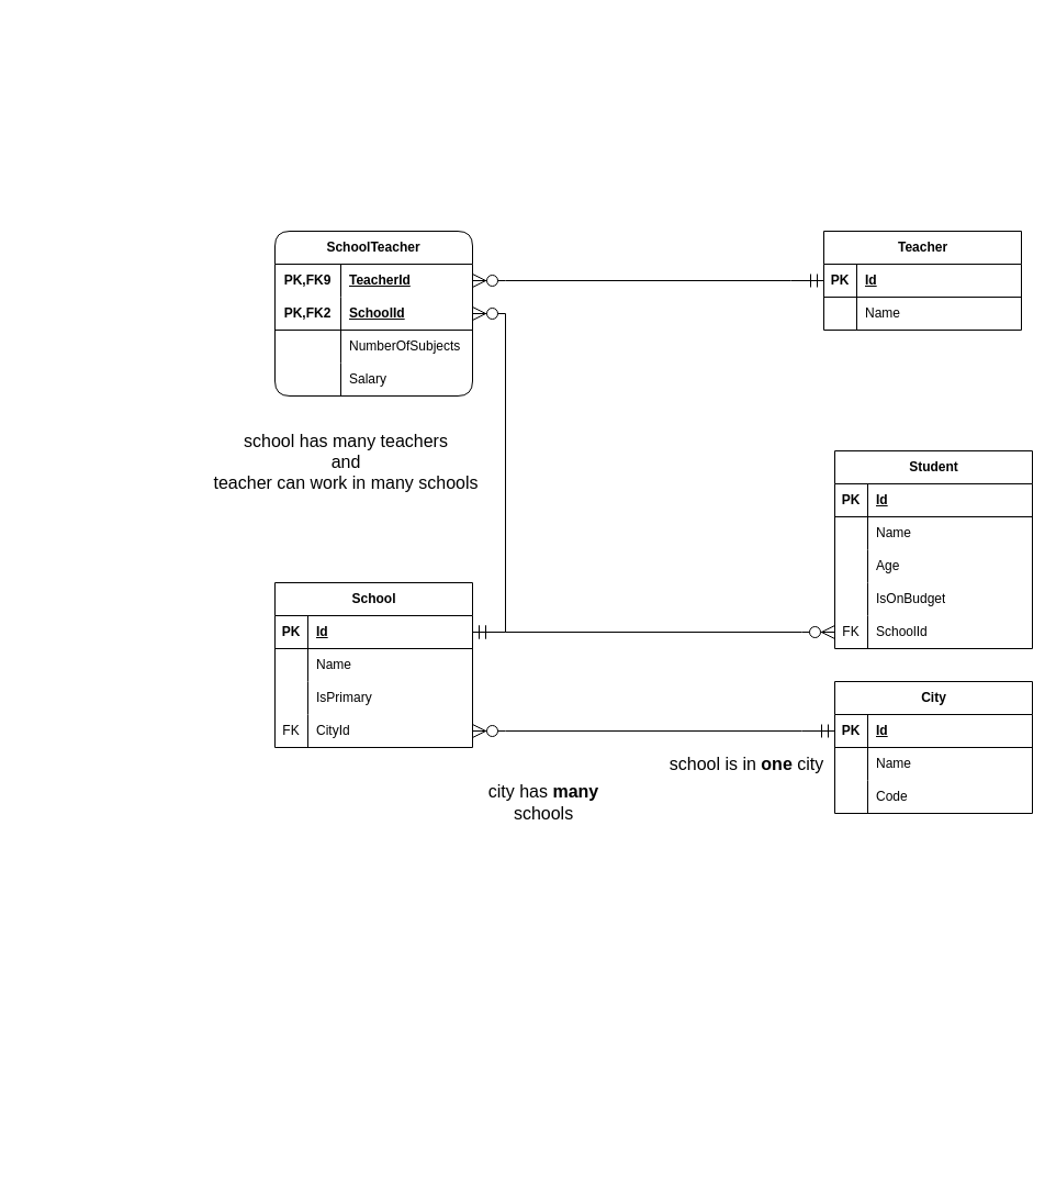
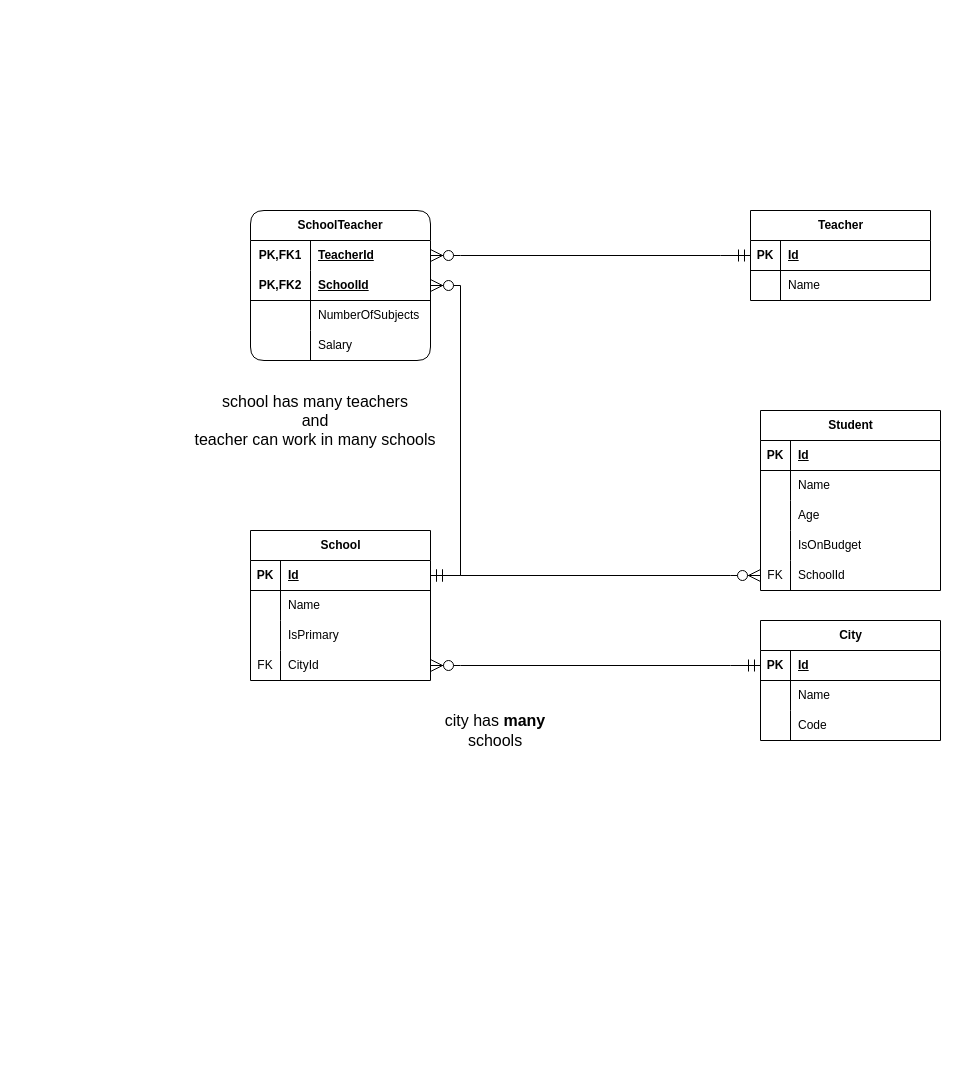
  <mxCell id="0" />
  <mxCell id="1" parent="0" />
  <mxCell id="2" value="City" style="shape=table;startSize=30;container=1;collapsible=1;childLayout=tableLayout;fixedRows=1;rowLines=0;fontStyle=1;align=center;resizeLast=1;html=1;" parent="1" vertex="1"><mxGeometry x="760" y="620" width="180" height="120" as="geometry"><mxRectangle x="580" y="240" width="60" height="30" as="alternateBounds" /></mxGeometry></mxCell>
  <mxCell id="3" value="" style="shape=tableRow;horizontal=0;startSize=0;swimlaneHead=0;swimlaneBody=0;fillColor=none;collapsible=0;dropTarget=0;points=[[0,0.5],[1,0.5]];portConstraint=eastwest;top=0;left=0;right=0;bottom=1;" parent="2" vertex="1"><mxGeometry y="30" width="180" height="30" as="geometry" /></mxCell>
  <mxCell id="4" value="PK" style="shape=partialRectangle;connectable=0;fillColor=none;top=0;left=0;bottom=0;right=0;fontStyle=1;overflow=hidden;whiteSpace=wrap;html=1;" parent="3" vertex="1"><mxGeometry width="30" height="30" as="geometry"><mxRectangle width="30" height="30" as="alternateBounds" /></mxGeometry></mxCell>
  <mxCell id="5" value="Id" style="shape=partialRectangle;connectable=0;fillColor=none;top=0;left=0;bottom=0;right=0;align=left;spacingLeft=6;fontStyle=5;overflow=hidden;whiteSpace=wrap;html=1;" parent="3" vertex="1"><mxGeometry x="30" width="150" height="30" as="geometry"><mxRectangle width="150" height="30" as="alternateBounds" /></mxGeometry></mxCell>
  <mxCell id="6" value="" style="shape=tableRow;horizontal=0;startSize=0;swimlaneHead=0;swimlaneBody=0;fillColor=none;collapsible=0;dropTarget=0;points=[[0,0.5],[1,0.5]];portConstraint=eastwest;top=0;left=0;right=0;bottom=0;" parent="2" vertex="1"><mxGeometry y="60" width="180" height="30" as="geometry" /></mxCell>
  <mxCell id="7" value="" style="shape=partialRectangle;connectable=0;fillColor=none;top=0;left=0;bottom=0;right=0;editable=1;overflow=hidden;whiteSpace=wrap;html=1;" parent="6" vertex="1"><mxGeometry width="30" height="30" as="geometry"><mxRectangle width="30" height="30" as="alternateBounds" /></mxGeometry></mxCell>
  <mxCell id="8" value="Name" style="shape=partialRectangle;connectable=0;fillColor=none;top=0;left=0;bottom=0;right=0;align=left;spacingLeft=6;overflow=hidden;whiteSpace=wrap;html=1;" parent="6" vertex="1"><mxGeometry x="30" width="150" height="30" as="geometry"><mxRectangle width="150" height="30" as="alternateBounds" /></mxGeometry></mxCell>
  <mxCell id="9" value="" style="shape=tableRow;horizontal=0;startSize=0;swimlaneHead=0;swimlaneBody=0;fillColor=none;collapsible=0;dropTarget=0;points=[[0,0.5],[1,0.5]];portConstraint=eastwest;top=0;left=0;right=0;bottom=0;" parent="2" vertex="1"><mxGeometry y="90" width="180" height="30" as="geometry" /></mxCell>
  <mxCell id="10" value="" style="shape=partialRectangle;connectable=0;fillColor=none;top=0;left=0;bottom=0;right=0;editable=1;overflow=hidden;whiteSpace=wrap;html=1;" parent="9" vertex="1"><mxGeometry width="30" height="30" as="geometry"><mxRectangle width="30" height="30" as="alternateBounds" /></mxGeometry></mxCell>
  <mxCell id="11" value="Code" style="shape=partialRectangle;connectable=0;fillColor=none;top=0;left=0;bottom=0;right=0;align=left;spacingLeft=6;overflow=hidden;whiteSpace=wrap;html=1;" parent="9" vertex="1"><mxGeometry x="30" width="150" height="30" as="geometry"><mxRectangle width="150" height="30" as="alternateBounds" /></mxGeometry></mxCell>
  <mxCell id="12" value="School" style="shape=table;startSize=30;container=1;collapsible=1;childLayout=tableLayout;fixedRows=1;rowLines=0;fontStyle=1;align=center;resizeLast=1;html=1;" parent="1" vertex="1"><mxGeometry x="250" y="530" width="180" height="150" as="geometry" /></mxCell>
  <mxCell id="13" value="" style="shape=tableRow;horizontal=0;startSize=0;swimlaneHead=0;swimlaneBody=0;fillColor=none;collapsible=0;dropTarget=0;points=[[0,0.5],[1,0.5]];portConstraint=eastwest;top=0;left=0;right=0;bottom=1;" parent="12" vertex="1"><mxGeometry y="30" width="180" height="30" as="geometry" /></mxCell>
  <mxCell id="14" value="PK" style="shape=partialRectangle;connectable=0;fillColor=none;top=0;left=0;bottom=0;right=0;fontStyle=1;overflow=hidden;whiteSpace=wrap;html=1;" parent="13" vertex="1"><mxGeometry width="30" height="30" as="geometry"><mxRectangle width="30" height="30" as="alternateBounds" /></mxGeometry></mxCell>
  <mxCell id="15" value="Id" style="shape=partialRectangle;connectable=0;fillColor=none;top=0;left=0;bottom=0;right=0;align=left;spacingLeft=6;fontStyle=5;overflow=hidden;whiteSpace=wrap;html=1;" parent="13" vertex="1"><mxGeometry x="30" width="150" height="30" as="geometry"><mxRectangle width="150" height="30" as="alternateBounds" /></mxGeometry></mxCell>
  <mxCell id="16" value="" style="shape=tableRow;horizontal=0;startSize=0;swimlaneHead=0;swimlaneBody=0;fillColor=none;collapsible=0;dropTarget=0;points=[[0,0.5],[1,0.5]];portConstraint=eastwest;top=0;left=0;right=0;bottom=0;" parent="12" vertex="1"><mxGeometry y="60" width="180" height="30" as="geometry" /></mxCell>
  <mxCell id="17" value="" style="shape=partialRectangle;connectable=0;fillColor=none;top=0;left=0;bottom=0;right=0;editable=1;overflow=hidden;whiteSpace=wrap;html=1;" parent="16" vertex="1"><mxGeometry width="30" height="30" as="geometry"><mxRectangle width="30" height="30" as="alternateBounds" /></mxGeometry></mxCell>
  <mxCell id="18" value="Name" style="shape=partialRectangle;connectable=0;fillColor=none;top=0;left=0;bottom=0;right=0;align=left;spacingLeft=6;overflow=hidden;whiteSpace=wrap;html=1;enumerate=0;" parent="16" vertex="1"><mxGeometry x="30" width="150" height="30" as="geometry"><mxRectangle width="150" height="30" as="alternateBounds" /></mxGeometry></mxCell>
  <mxCell id="19" value="" style="shape=tableRow;horizontal=0;startSize=0;swimlaneHead=0;swimlaneBody=0;fillColor=none;collapsible=0;dropTarget=0;points=[[0,0.5],[1,0.5]];portConstraint=eastwest;top=0;left=0;right=0;bottom=0;" parent="12" vertex="1"><mxGeometry y="90" width="180" height="30" as="geometry" /></mxCell>
  <mxCell id="20" value="" style="shape=partialRectangle;connectable=0;fillColor=none;top=0;left=0;bottom=0;right=0;editable=1;overflow=hidden;whiteSpace=wrap;html=1;" parent="19" vertex="1"><mxGeometry width="30" height="30" as="geometry"><mxRectangle width="30" height="30" as="alternateBounds" /></mxGeometry></mxCell>
  <mxCell id="21" value="IsPrimary" style="shape=partialRectangle;connectable=0;fillColor=none;top=0;left=0;bottom=0;right=0;align=left;spacingLeft=6;overflow=hidden;whiteSpace=wrap;html=1;" parent="19" vertex="1"><mxGeometry x="30" width="150" height="30" as="geometry"><mxRectangle width="150" height="30" as="alternateBounds" /></mxGeometry></mxCell>
  <mxCell id="22" value="" style="shape=tableRow;horizontal=0;startSize=0;swimlaneHead=0;swimlaneBody=0;fillColor=none;collapsible=0;dropTarget=0;points=[[0,0.5],[1,0.5]];portConstraint=eastwest;top=0;left=0;right=0;bottom=0;" parent="12" vertex="1"><mxGeometry y="120" width="180" height="30" as="geometry" /></mxCell>
  <mxCell id="23" value="FK" style="shape=partialRectangle;connectable=0;fillColor=none;top=0;left=0;bottom=0;right=0;editable=1;overflow=hidden;whiteSpace=wrap;html=1;" parent="22" vertex="1"><mxGeometry width="30" height="30" as="geometry"><mxRectangle width="30" height="30" as="alternateBounds" /></mxGeometry></mxCell>
  <mxCell id="24" value="CityId" style="shape=partialRectangle;connectable=0;fillColor=none;top=0;left=0;bottom=0;right=0;align=left;spacingLeft=6;overflow=hidden;whiteSpace=wrap;html=1;" parent="22" vertex="1"><mxGeometry x="30" width="150" height="30" as="geometry"><mxRectangle width="150" height="30" as="alternateBounds" /></mxGeometry></mxCell>
  <mxCell id="25" value="Student" style="shape=table;startSize=30;container=1;collapsible=1;childLayout=tableLayout;fixedRows=1;rowLines=0;fontStyle=1;align=center;resizeLast=1;html=1;" parent="1" vertex="1"><mxGeometry x="760" y="410" width="180" height="180" as="geometry" /></mxCell>
  <mxCell id="26" value="" style="shape=tableRow;horizontal=0;startSize=0;swimlaneHead=0;swimlaneBody=0;fillColor=none;collapsible=0;dropTarget=0;points=[[0,0.5],[1,0.5]];portConstraint=eastwest;top=0;left=0;right=0;bottom=1;" parent="25" vertex="1"><mxGeometry y="30" width="180" height="30" as="geometry" /></mxCell>
  <mxCell id="27" value="PK" style="shape=partialRectangle;connectable=0;fillColor=none;top=0;left=0;bottom=0;right=0;fontStyle=1;overflow=hidden;whiteSpace=wrap;html=1;" parent="26" vertex="1"><mxGeometry width="30" height="30" as="geometry"><mxRectangle width="30" height="30" as="alternateBounds" /></mxGeometry></mxCell>
  <mxCell id="28" value="Id" style="shape=partialRectangle;connectable=0;fillColor=none;top=0;left=0;bottom=0;right=0;align=left;spacingLeft=6;fontStyle=5;overflow=hidden;whiteSpace=wrap;html=1;" parent="26" vertex="1"><mxGeometry x="30" width="150" height="30" as="geometry"><mxRectangle width="150" height="30" as="alternateBounds" /></mxGeometry></mxCell>
  <mxCell id="29" value="" style="shape=tableRow;horizontal=0;startSize=0;swimlaneHead=0;swimlaneBody=0;fillColor=none;collapsible=0;dropTarget=0;points=[[0,0.5],[1,0.5]];portConstraint=eastwest;top=0;left=0;right=0;bottom=0;" parent="25" vertex="1"><mxGeometry y="60" width="180" height="30" as="geometry" /></mxCell>
  <mxCell id="30" value="" style="shape=partialRectangle;connectable=0;fillColor=none;top=0;left=0;bottom=0;right=0;editable=1;overflow=hidden;whiteSpace=wrap;html=1;" parent="29" vertex="1"><mxGeometry width="30" height="30" as="geometry"><mxRectangle width="30" height="30" as="alternateBounds" /></mxGeometry></mxCell>
  <mxCell id="31" value="Name" style="shape=partialRectangle;connectable=0;fillColor=none;top=0;left=0;bottom=0;right=0;align=left;spacingLeft=6;overflow=hidden;whiteSpace=wrap;html=1;" parent="29" vertex="1"><mxGeometry x="30" width="150" height="30" as="geometry"><mxRectangle width="150" height="30" as="alternateBounds" /></mxGeometry></mxCell>
  <mxCell id="32" value="" style="shape=tableRow;horizontal=0;startSize=0;swimlaneHead=0;swimlaneBody=0;fillColor=none;collapsible=0;dropTarget=0;points=[[0,0.5],[1,0.5]];portConstraint=eastwest;top=0;left=0;right=0;bottom=0;" parent="25" vertex="1"><mxGeometry y="90" width="180" height="30" as="geometry" /></mxCell>
  <mxCell id="33" value="" style="shape=partialRectangle;connectable=0;fillColor=none;top=0;left=0;bottom=0;right=0;editable=1;overflow=hidden;whiteSpace=wrap;html=1;" parent="32" vertex="1"><mxGeometry width="30" height="30" as="geometry"><mxRectangle width="30" height="30" as="alternateBounds" /></mxGeometry></mxCell>
  <mxCell id="34" value="Age" style="shape=partialRectangle;connectable=0;fillColor=none;top=0;left=0;bottom=0;right=0;align=left;spacingLeft=6;overflow=hidden;whiteSpace=wrap;html=1;" parent="32" vertex="1"><mxGeometry x="30" width="150" height="30" as="geometry"><mxRectangle width="150" height="30" as="alternateBounds" /></mxGeometry></mxCell>
  <mxCell id="35" value="" style="shape=tableRow;horizontal=0;startSize=0;swimlaneHead=0;swimlaneBody=0;fillColor=none;collapsible=0;dropTarget=0;points=[[0,0.5],[1,0.5]];portConstraint=eastwest;top=0;left=0;right=0;bottom=0;" parent="25" vertex="1"><mxGeometry y="120" width="180" height="30" as="geometry" /></mxCell>
  <mxCell id="36" value="" style="shape=partialRectangle;connectable=0;fillColor=none;top=0;left=0;bottom=0;right=0;editable=1;overflow=hidden;whiteSpace=wrap;html=1;" parent="35" vertex="1"><mxGeometry width="30" height="30" as="geometry"><mxRectangle width="30" height="30" as="alternateBounds" /></mxGeometry></mxCell>
  <mxCell id="37" value="IsOnBudget" style="shape=partialRectangle;connectable=0;fillColor=none;top=0;left=0;bottom=0;right=0;align=left;spacingLeft=6;overflow=hidden;whiteSpace=wrap;html=1;" parent="35" vertex="1"><mxGeometry x="30" width="150" height="30" as="geometry"><mxRectangle width="150" height="30" as="alternateBounds" /></mxGeometry></mxCell>
  <mxCell id="38" style="shape=tableRow;horizontal=0;startSize=0;swimlaneHead=0;swimlaneBody=0;fillColor=none;collapsible=0;dropTarget=0;points=[[0,0.5],[1,0.5]];portConstraint=eastwest;top=0;left=0;right=0;bottom=0;" parent="25" vertex="1"><mxGeometry y="150" width="180" height="30" as="geometry" /></mxCell>
  <mxCell id="39" value="FK" style="shape=partialRectangle;connectable=0;fillColor=none;top=0;left=0;bottom=0;right=0;editable=1;overflow=hidden;whiteSpace=wrap;html=1;" parent="38" vertex="1"><mxGeometry width="30" height="30" as="geometry"><mxRectangle width="30" height="30" as="alternateBounds" /></mxGeometry></mxCell>
  <mxCell id="40" value="SchoolId" style="shape=partialRectangle;connectable=0;fillColor=none;top=0;left=0;bottom=0;right=0;align=left;spacingLeft=6;overflow=hidden;whiteSpace=wrap;html=1;" parent="38" vertex="1"><mxGeometry x="30" width="150" height="30" as="geometry"><mxRectangle width="150" height="30" as="alternateBounds" /></mxGeometry></mxCell>
  <mxCell id="41" value="Teacher" style="shape=table;startSize=30;container=1;collapsible=1;childLayout=tableLayout;fixedRows=1;rowLines=0;fontStyle=1;align=center;resizeLast=1;html=1;" parent="1" vertex="1"><mxGeometry x="750" y="210" width="180" height="90" as="geometry" /></mxCell>
  <mxCell id="42" value="" style="shape=tableRow;horizontal=0;startSize=0;swimlaneHead=0;swimlaneBody=0;fillColor=none;collapsible=0;dropTarget=0;points=[[0,0.5],[1,0.5]];portConstraint=eastwest;top=0;left=0;right=0;bottom=1;" parent="41" vertex="1"><mxGeometry y="30" width="180" height="30" as="geometry" /></mxCell>
  <mxCell id="43" value="PK" style="shape=partialRectangle;connectable=0;fillColor=none;top=0;left=0;bottom=0;right=0;fontStyle=1;overflow=hidden;whiteSpace=wrap;html=1;" parent="42" vertex="1"><mxGeometry width="30" height="30" as="geometry"><mxRectangle width="30" height="30" as="alternateBounds" /></mxGeometry></mxCell>
  <mxCell id="44" value="Id" style="shape=partialRectangle;connectable=0;fillColor=none;top=0;left=0;bottom=0;right=0;align=left;spacingLeft=6;fontStyle=5;overflow=hidden;whiteSpace=wrap;html=1;" parent="42" vertex="1"><mxGeometry x="30" width="150" height="30" as="geometry"><mxRectangle width="150" height="30" as="alternateBounds" /></mxGeometry></mxCell>
  <mxCell id="45" value="" style="shape=tableRow;horizontal=0;startSize=0;swimlaneHead=0;swimlaneBody=0;fillColor=none;collapsible=0;dropTarget=0;points=[[0,0.5],[1,0.5]];portConstraint=eastwest;top=0;left=0;right=0;bottom=0;" parent="41" vertex="1"><mxGeometry y="60" width="180" height="30" as="geometry" /></mxCell>
  <mxCell id="46" value="" style="shape=partialRectangle;connectable=0;fillColor=none;top=0;left=0;bottom=0;right=0;editable=1;overflow=hidden;whiteSpace=wrap;html=1;" parent="45" vertex="1"><mxGeometry width="30" height="30" as="geometry"><mxRectangle width="30" height="30" as="alternateBounds" /></mxGeometry></mxCell>
  <mxCell id="47" value="Name" style="shape=partialRectangle;connectable=0;fillColor=none;top=0;left=0;bottom=0;right=0;align=left;spacingLeft=6;overflow=hidden;whiteSpace=wrap;html=1;" parent="45" vertex="1"><mxGeometry x="30" width="150" height="30" as="geometry"><mxRectangle width="150" height="30" as="alternateBounds" /></mxGeometry></mxCell>
  <mxCell id="48" value="SchoolTeacher" style="shape=table;startSize=30;container=0;collapsible=1;childLayout=tableLayout;fixedRows=1;rowLines=0;fontStyle=1;align=center;resizeLast=1;html=1;whiteSpace=wrap;rounded=1;swimlaneLine=1;shadow=0;fillStyle=solid;swimlaneFillColor=default;strokeColor=default;columnLines=1;swimlaneHead=1;swimlaneBody=1;horizontal=1;bottom=0;top=0;left=0;right=0;fixDash=1;" parent="1" vertex="1"><mxGeometry x="250" y="210" width="180" height="150" as="geometry" /></mxCell>
  <mxCell id="49" value="" style="shape=tableRow;horizontal=0;startSize=0;swimlaneHead=0;swimlaneBody=0;fillColor=none;collapsible=0;dropTarget=0;points=[[0,0.5],[1,0.5]];portConstraint=eastwest;top=0;left=0;right=0;bottom=0;html=1;" parent="48" vertex="1"><mxGeometry y="30" width="180" height="30" as="geometry" /></mxCell>
- <mxCell id="50" value="PK,FK9" style="shape=partialRectangle;connectable=0;fillColor=none;top=0;left=0;bottom=0;right=0;fontStyle=1;overflow=hidden;html=1;whiteSpace=wrap;" parent="49" vertex="1"><mxGeometry width="60" height="30" as="geometry"><mxRectangle width="60" height="30" as="alternateBounds" /></mxGeometry></mxCell>
+ <mxCell id="50" value="PK,FK1" style="shape=partialRectangle;connectable=0;fillColor=none;top=0;left=0;bottom=0;right=0;fontStyle=1;overflow=hidden;html=1;whiteSpace=wrap;" parent="49" vertex="1"><mxGeometry width="60" height="30" as="geometry"><mxRectangle width="60" height="30" as="alternateBounds" /></mxGeometry></mxCell>
  <mxCell id="51" value="TeacherId" style="shape=partialRectangle;connectable=0;fillColor=none;top=0;left=0;bottom=0;right=0;align=left;spacingLeft=6;fontStyle=5;overflow=hidden;html=1;whiteSpace=wrap;" parent="49" vertex="1"><mxGeometry x="60" width="120" height="30" as="geometry"><mxRectangle width="120" height="30" as="alternateBounds" /></mxGeometry></mxCell>
  <mxCell id="52" value="" style="shape=tableRow;horizontal=0;startSize=0;swimlaneHead=0;swimlaneBody=0;fillColor=none;collapsible=0;dropTarget=0;points=[[0,0.5],[1,0.5]];portConstraint=eastwest;top=0;left=0;right=0;bottom=1;html=1;" parent="48" vertex="1"><mxGeometry y="60" width="180" height="30" as="geometry" /></mxCell>
  <mxCell id="53" value="PK,FK2" style="shape=partialRectangle;connectable=0;fillColor=none;top=0;left=0;bottom=0;right=0;fontStyle=1;overflow=hidden;html=1;whiteSpace=wrap;" parent="52" vertex="1"><mxGeometry width="60" height="30" as="geometry"><mxRectangle width="60" height="30" as="alternateBounds" /></mxGeometry></mxCell>
  <mxCell id="54" value="SchoolId" style="shape=partialRectangle;connectable=0;fillColor=none;top=0;left=0;bottom=0;right=0;align=left;spacingLeft=6;fontStyle=5;overflow=hidden;html=1;whiteSpace=wrap;" parent="52" vertex="1"><mxGeometry x="60" width="120" height="30" as="geometry"><mxRectangle width="120" height="30" as="alternateBounds" /></mxGeometry></mxCell>
  <mxCell id="55" style="shape=tableRow;horizontal=0;startSize=0;swimlaneHead=0;swimlaneBody=0;fillColor=none;collapsible=0;dropTarget=0;points=[[0,0.5],[1,0.5]];portConstraint=eastwest;top=0;left=0;right=0;bottom=0;html=1;strokeColor=default;swimlaneLine=0;" parent="48" vertex="1"><mxGeometry y="90" width="180" height="30" as="geometry" /></mxCell>
  <mxCell id="56" style="shape=partialRectangle;connectable=0;fillColor=none;top=0;left=0;bottom=0;right=0;fontStyle=1;overflow=hidden;html=1;whiteSpace=wrap;strokeColor=inherit;" parent="55" vertex="1"><mxGeometry width="60" height="30" as="geometry"><mxRectangle width="60" height="30" as="alternateBounds" /></mxGeometry></mxCell>
  <mxCell id="57" value="NumberOfSubjects" style="shape=partialRectangle;connectable=0;fillColor=none;top=0;left=0;bottom=0;right=0;align=left;spacingLeft=6;fontStyle=0;overflow=hidden;html=1;whiteSpace=wrap;strokeColor=default;" parent="55" vertex="1"><mxGeometry x="60" width="120" height="30" as="geometry"><mxRectangle width="120" height="30" as="alternateBounds" /></mxGeometry></mxCell>
  <mxCell id="58" style="shape=tableRow;horizontal=0;startSize=0;swimlaneHead=0;swimlaneBody=0;fillColor=none;collapsible=0;dropTarget=0;points=[[0,0.5],[1,0.5]];portConstraint=eastwest;top=0;left=0;right=0;bottom=0;html=1;strokeColor=default;swimlaneLine=0;" vertex="1" parent="48"><mxGeometry y="120" width="180" height="30" as="geometry" /></mxCell>
  <mxCell id="59" style="shape=partialRectangle;connectable=0;fillColor=none;top=0;left=0;bottom=0;right=0;fontStyle=1;overflow=hidden;html=1;whiteSpace=wrap;strokeColor=inherit;" vertex="1" parent="58"><mxGeometry width="60" height="30" as="geometry"><mxRectangle width="60" height="30" as="alternateBounds" /></mxGeometry></mxCell>
  <mxCell id="60" value="Salary" style="shape=partialRectangle;connectable=0;fillColor=none;top=0;left=0;bottom=0;right=0;align=left;spacingLeft=6;fontStyle=0;overflow=hidden;html=1;whiteSpace=wrap;strokeColor=default;" vertex="1" parent="58"><mxGeometry x="60" width="120" height="30" as="geometry"><mxRectangle width="120" height="30" as="alternateBounds" /></mxGeometry></mxCell>
  <mxCell id="61" value="" style="edgeStyle=entityRelationEdgeStyle;fontSize=12;html=1;endArrow=ERzeroToMany;startArrow=ERmandOne;rounded=0;endSize=10;startSize=10;" parent="1" source="3" target="22" edge="1"><mxGeometry width="100" height="100" relative="1" as="geometry"><mxPoint x="500" y="620" as="sourcePoint" /><mxPoint x="600" y="520" as="targetPoint" /><Array as="points"><mxPoint x="660" y="640" /><mxPoint x="740" y="570" /></Array></mxGeometry></mxCell>
  <mxCell id="62" value="city has &lt;b&gt;many &lt;/b&gt;schools" style="text;html=1;align=center;verticalAlign=middle;whiteSpace=wrap;rounded=0;fontSize=16;" parent="1" vertex="1"><mxGeometry x="430" y="715" width="130" height="30" as="geometry" /></mxCell>
- <mxCell id="63" value="school is in &lt;b&gt;one&lt;/b&gt; city" style="text;html=1;align=center;verticalAlign=middle;whiteSpace=wrap;rounded=0;fontSize=16;" parent="1" vertex="1"><mxGeometry x="600" y="680" width="160" height="30" as="geometry" /></mxCell>
  <mxCell id="64" value="" style="edgeStyle=entityRelationEdgeStyle;fontSize=12;html=1;endArrow=ERzeroToMany;startArrow=ERmandOne;rounded=0;endSize=10;startSize=10;" parent="1" source="42" target="49" edge="1"><mxGeometry width="100" height="100" relative="1" as="geometry"><mxPoint x="560" y="200" as="sourcePoint" /><mxPoint x="660" y="100" as="targetPoint" /><Array as="points"><mxPoint x="320" y="20" /></Array></mxGeometry></mxCell>
  <mxCell id="65" value="" style="edgeStyle=entityRelationEdgeStyle;fontSize=12;html=1;endArrow=ERzeroToMany;startArrow=ERmandOne;rounded=0;endSize=10;startSize=10;" parent="1" source="13" target="52" edge="1"><mxGeometry width="100" height="100" relative="1" as="geometry"><mxPoint x="520" y="330" as="sourcePoint" /><mxPoint x="620" y="230" as="targetPoint" /><Array as="points"><mxPoint x="530" y="450" /><mxPoint x="520" y="450" /></Array></mxGeometry></mxCell>
  <mxCell id="66" value="school has many teachers&lt;br&gt;and&lt;br&gt;teacher can work in many schools" style="text;html=1;align=center;verticalAlign=middle;whiteSpace=wrap;rounded=0;fontSize=16;" parent="1" vertex="1"><mxGeometry x="190" y="380" width="250" height="80" as="geometry" /></mxCell>
  <mxCell id="67" value="" style="edgeStyle=entityRelationEdgeStyle;fontSize=12;html=1;endArrow=ERzeroToMany;startArrow=ERmandOne;rounded=0;endSize=10;startSize=10;" parent="1" source="13" target="38" edge="1"><mxGeometry width="100" height="100" relative="1" as="geometry"><mxPoint x="480" y="760" as="sourcePoint" /><mxPoint x="310" y="915" as="targetPoint" /><Array as="points"><mxPoint x="120" y="1065" /><mxPoint x="20" y="1055" /></Array></mxGeometry></mxCell>
